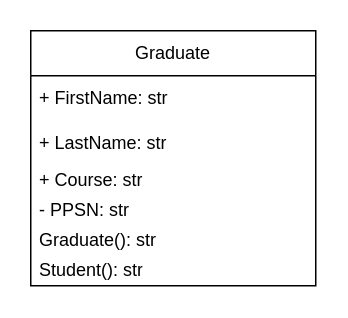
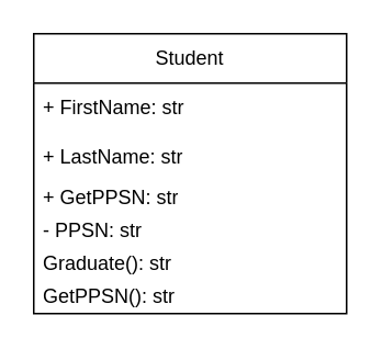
  <mxCell id="0" />
  <mxCell id="1" parent="0" />
- <mxCell id="2" value="Graduate" style="swimlane;fontStyle=0;childLayout=stackLayout;horizontal=1;startSize=30;horizontalStack=0;resizeParent=1;resizeParentMax=0;resizeLast=0;collapsible=1;marginBottom=0;whiteSpace=wrap;html=1;" vertex="1" parent="1"><mxGeometry x="20" y="20" width="190" height="170" as="geometry" /></mxCell>
+ <mxCell id="2" value="Student" style="swimlane;fontStyle=0;childLayout=stackLayout;horizontal=1;startSize=30;horizontalStack=0;resizeParent=1;resizeParentMax=0;resizeLast=0;collapsible=1;marginBottom=0;whiteSpace=wrap;html=1;" vertex="1" parent="1"><mxGeometry x="20" y="20" width="190" height="170" as="geometry" /></mxCell>
  <mxCell id="3" value="+ FirstName: str" style="text;strokeColor=none;fillColor=none;align=left;verticalAlign=middle;spacingLeft=4;spacingRight=4;overflow=hidden;points=[[0,0.5],[1,0.5]];portConstraint=eastwest;rotatable=0;whiteSpace=wrap;html=1;" vertex="1" parent="2"><mxGeometry y="30" width="190" height="30" as="geometry" /></mxCell>
  <mxCell id="4" value="+ LastName: str" style="text;strokeColor=none;fillColor=none;align=left;verticalAlign=middle;spacingLeft=4;spacingRight=4;overflow=hidden;points=[[0,0.5],[1,0.5]];portConstraint=eastwest;rotatable=0;whiteSpace=wrap;html=1;" vertex="1" parent="2"><mxGeometry y="60" width="190" height="30" as="geometry" /></mxCell>
- <mxCell id="5" value="+ Course: str" style="text;strokeColor=none;fillColor=none;align=left;verticalAlign=middle;spacingLeft=4;spacingRight=4;overflow=hidden;points=[[0,0.5],[1,0.5]];portConstraint=eastwest;rotatable=0;whiteSpace=wrap;html=1;" vertex="1" parent="2"><mxGeometry y="90" width="190" height="20" as="geometry" /></mxCell>
+ <mxCell id="5" value="+ GetPPSN: str" style="text;strokeColor=none;fillColor=none;align=left;verticalAlign=middle;spacingLeft=4;spacingRight=4;overflow=hidden;points=[[0,0.5],[1,0.5]];portConstraint=eastwest;rotatable=0;whiteSpace=wrap;html=1;" vertex="1" parent="2"><mxGeometry y="90" width="190" height="20" as="geometry" /></mxCell>
  <mxCell id="6" value="- PPSN: str" style="text;strokeColor=none;fillColor=none;align=left;verticalAlign=middle;spacingLeft=4;spacingRight=4;overflow=hidden;points=[[0,0.5],[1,0.5]];portConstraint=eastwest;rotatable=0;whiteSpace=wrap;html=1;" vertex="1" parent="2"><mxGeometry y="110" width="190" height="20" as="geometry" /></mxCell>
  <mxCell id="7" value="Graduate(): str" style="text;strokeColor=none;fillColor=none;align=left;verticalAlign=middle;spacingLeft=4;spacingRight=4;overflow=hidden;points=[[0,0.5],[1,0.5]];portConstraint=eastwest;rotatable=0;whiteSpace=wrap;html=1;" vertex="1" parent="2"><mxGeometry y="130" width="190" height="20" as="geometry" /></mxCell>
- <mxCell id="8" value="Student(): str" style="text;strokeColor=none;fillColor=none;align=left;verticalAlign=middle;spacingLeft=4;spacingRight=4;overflow=hidden;points=[[0,0.5],[1,0.5]];portConstraint=eastwest;rotatable=0;whiteSpace=wrap;html=1;" vertex="1" parent="2"><mxGeometry y="150" width="190" height="20" as="geometry" /></mxCell>
+ <mxCell id="8" value="GetPPSN(): str" style="text;strokeColor=none;fillColor=none;align=left;verticalAlign=middle;spacingLeft=4;spacingRight=4;overflow=hidden;points=[[0,0.5],[1,0.5]];portConstraint=eastwest;rotatable=0;whiteSpace=wrap;html=1;" vertex="1" parent="2"><mxGeometry y="150" width="190" height="20" as="geometry" /></mxCell>
